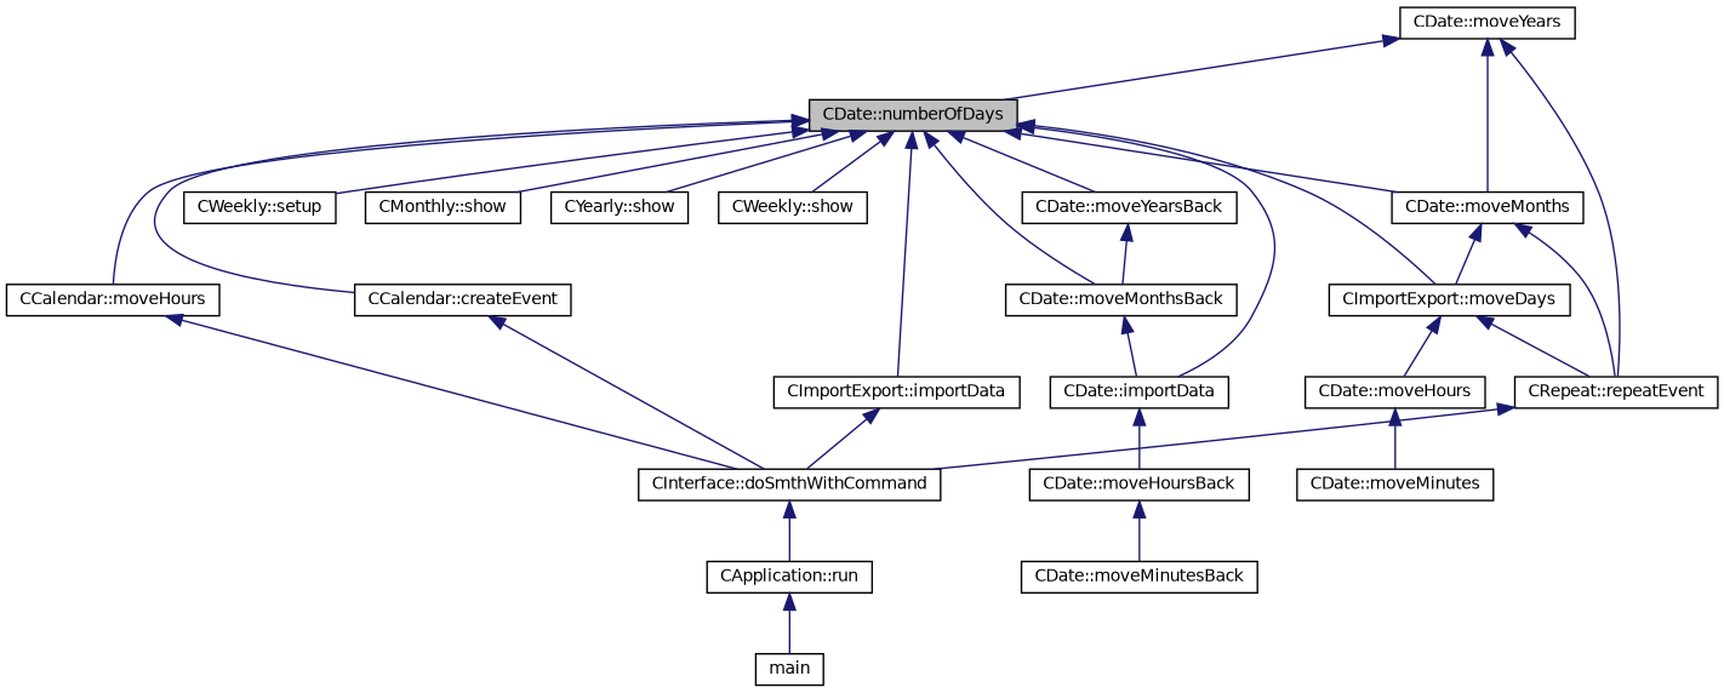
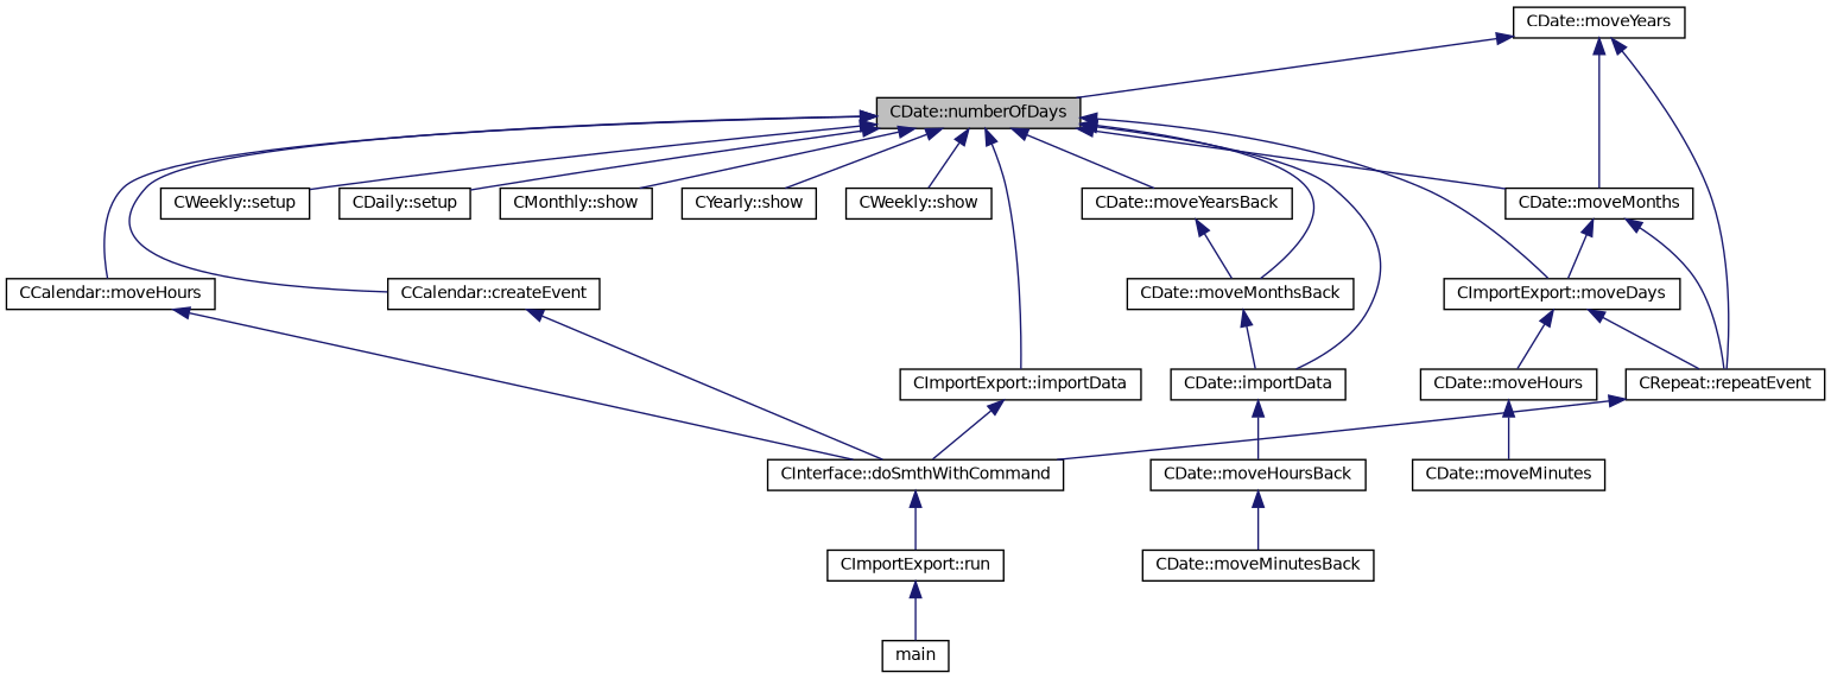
  digraph {
    rankdir=TB
    node [color=black fillcolor=white fontname=Helvetica fontsize=10 shape=record style=filled]
    edge [color=midnightblue dir=back fontname=Helvetica fontsize=10 labelfontname=Helvetica labelfontsize=10 style=solid]
    n1 [fillcolor=grey75 fontcolor=black height=0.2 label="CDate::numberOfDays" width=0.4]
    n2 [height=0.2 label="CCalendar::createEvent" width=0.4]
    n3 [height=0.2 label="CCalendar::moveHours" width=0.4]
    n4 [height=0.2 label="CImportExport::importData" width=0.4]
    n5 [height=0.2 label="CImportExport::moveDays" width=0.4]
    n6 [height=0.2 label="CDate::importData" width=0.4]
    n7 [height=0.2 label="CDate::moveMonths" width=0.4]
    n8 [height=0.2 label="CDate::moveMonthsBack" width=0.4]
    n9 [height=0.2 label="CDate::moveYearsBack" width=0.4]
    n10 [height=0.2 label="CWeekly::setup" width=0.4]
+   n11 [height=0.2 label="CDaily::setup" width=0.4]
    n12 [height=0.2 label="CMonthly::show" width=0.4]
    n13 [height=0.2 label="CYearly::show" width=0.4]
    n14 [height=0.2 label="CWeekly::show" width=0.4]
    n15 [height=0.2 label="CInterface::doSmthWithCommand" width=0.4]
    n16 [height=0.2 label="CDate::moveHours" width=0.4]
    n17 [height=0.2 label="CRepeat::repeatEvent" width=0.4]
    n18 [height=0.2 label="CDate::moveHoursBack" width=0.4]
    n19 [height=0.2 label="CDate::moveYears" width=0.4]
-   n20 [height=0.2 label="CApplication::run" width=0.4]
+   n20 [height=0.2 label="CImportExport::run" width=0.4]
    n21 [height=0.2 label=main width=0.4]
    n22 [height=0.2 label="CDate::moveMinutes" width=0.4]
    n23 [height=0.2 label="CDate::moveMinutesBack" width=0.4]
    n1 -> n2
    n1 -> n3
    n1 -> n4
    n1 -> n5
    n1 -> n6
    n1 -> n7
    n1 -> n8
    n1 -> n9
    n1 -> n10
+   n1 -> n11
    n1 -> n12
    n1 -> n13
    n1 -> n14
    n2 -> n15
    n3 -> n15
    n4 -> n15
    n5 -> n16
    n5 -> n17
    n6 -> n18
    n7 -> n5
    n7 -> n17
    n8 -> n6
    n9 -> n8
    n15 -> n20
    n16 -> n22
    n17 -> n15
    n18 -> n23
    n19 -> n1
    n19 -> n7
    n19 -> n17
    n20 -> n21
  }
